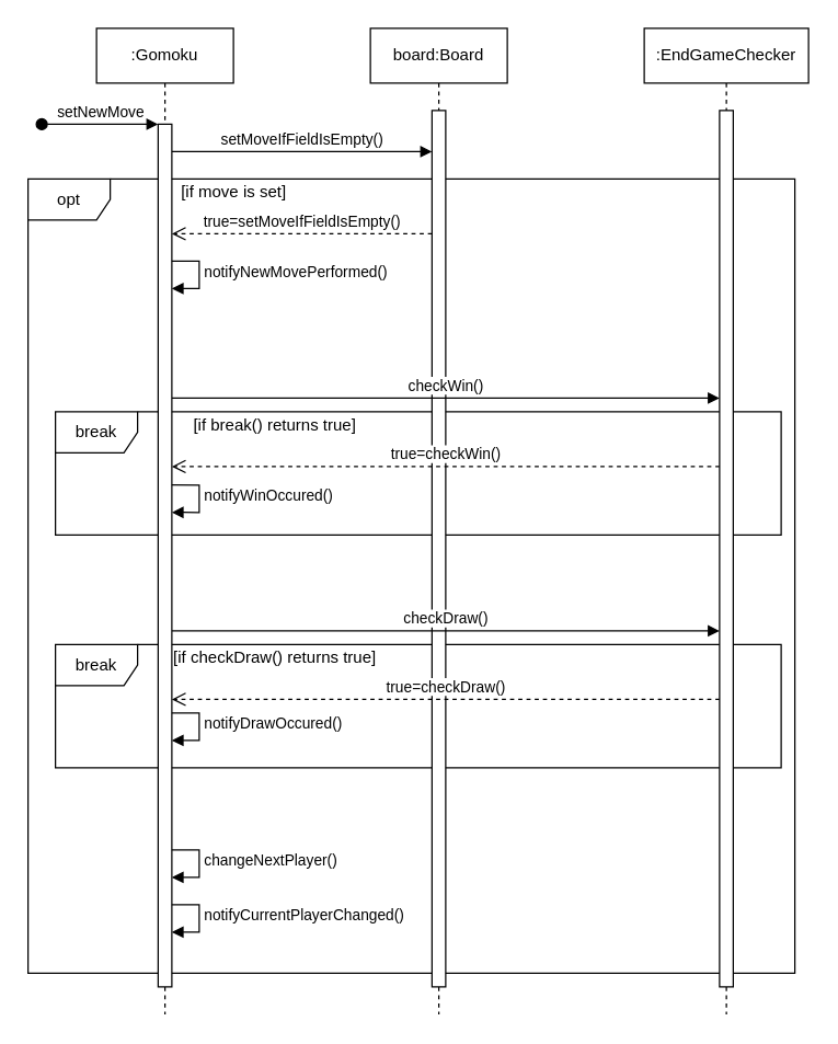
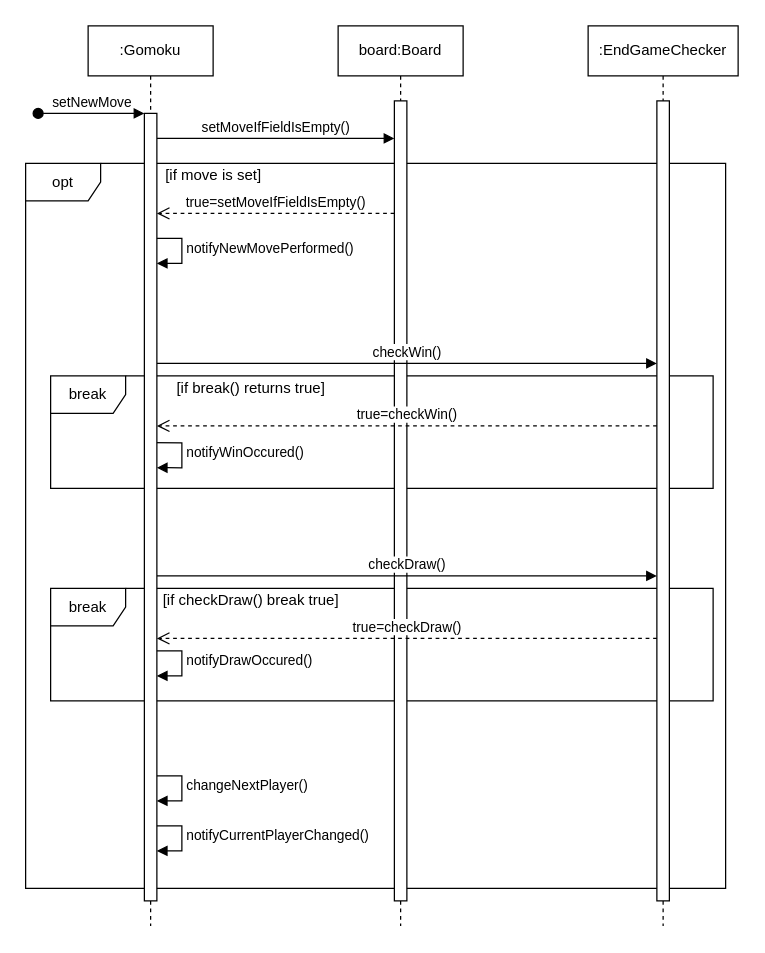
  <mxCell id="0" />
  <mxCell id="1" parent="0" />
  <mxCell id="2" value="break" style="shape=umlFrame;whiteSpace=wrap;html=1;" parent="1" vertex="1"><mxGeometry x="40" y="470" width="530" height="90" as="geometry" /></mxCell>
  <mxCell id="3" value="break" style="shape=umlFrame;whiteSpace=wrap;html=1;" parent="1" vertex="1"><mxGeometry x="40" y="300" width="530" height="90" as="geometry" /></mxCell>
  <mxCell id="4" value="opt" style="shape=umlFrame;whiteSpace=wrap;html=1;" parent="1" vertex="1"><mxGeometry x="20" y="130" width="560" height="580" as="geometry" /></mxCell>
  <mxCell id="5" value=":EndGameChecker" style="shape=umlLifeline;perimeter=lifelinePerimeter;whiteSpace=wrap;html=1;container=1;collapsible=0;recursiveResize=0;outlineConnect=0;" parent="1" vertex="1"><mxGeometry x="470" y="20" width="120" height="720" as="geometry" /></mxCell>
  <mxCell id="6" value="" style="html=1;points=[];perimeter=orthogonalPerimeter;" parent="1" vertex="1"><mxGeometry x="525" y="80" width="10" height="640" as="geometry" /></mxCell>
  <mxCell id="7" value=":Gomoku" style="shape=umlLifeline;perimeter=lifelinePerimeter;whiteSpace=wrap;html=1;container=1;collapsible=0;recursiveResize=0;outlineConnect=0;" parent="1" vertex="1"><mxGeometry x="70" y="20" width="100" height="720" as="geometry" /></mxCell>
  <mxCell id="8" value="notifyCurrentPlayerChanged()" style="edgeStyle=orthogonalEdgeStyle;html=1;align=left;spacingLeft=2;endArrow=block;rounded=0;entryX=1;entryY=0;" parent="1" edge="1"><mxGeometry relative="1" as="geometry"><mxPoint x="120" y="660" as="sourcePoint" /><Array as="points"><mxPoint x="145" y="660" /></Array><mxPoint x="125" y="680" as="targetPoint" /></mxGeometry></mxCell>
  <mxCell id="9" value="changeNextPlayer()" style="edgeStyle=orthogonalEdgeStyle;html=1;align=left;spacingLeft=2;endArrow=block;rounded=0;entryX=1;entryY=0;" parent="1" edge="1"><mxGeometry relative="1" as="geometry"><mxPoint x="120" y="620" as="sourcePoint" /><Array as="points"><mxPoint x="145" y="620" /></Array><mxPoint x="125" y="640" as="targetPoint" /></mxGeometry></mxCell>
  <mxCell id="10" value="notifyDrawOccured()" style="edgeStyle=orthogonalEdgeStyle;html=1;align=left;spacingLeft=2;endArrow=block;rounded=0;entryX=1;entryY=0;" parent="1" edge="1"><mxGeometry relative="1" as="geometry"><mxPoint x="120" y="520" as="sourcePoint" /><Array as="points"><mxPoint x="145" y="520" /></Array><mxPoint x="125" y="540" as="targetPoint" /></mxGeometry></mxCell>
  <mxCell id="11" value="notifyWinOccured()" style="edgeStyle=orthogonalEdgeStyle;html=1;align=left;spacingLeft=2;endArrow=block;rounded=0;entryX=1;entryY=0;" parent="1" edge="1"><mxGeometry relative="1" as="geometry"><mxPoint x="120" y="353.48" as="sourcePoint" /><Array as="points"><mxPoint x="145" y="353.48" /></Array><mxPoint x="125" y="373.48" as="targetPoint" /></mxGeometry></mxCell>
  <mxCell id="12" value="notifyNewMovePerformed()" style="edgeStyle=orthogonalEdgeStyle;html=1;align=left;spacingLeft=2;endArrow=block;rounded=0;entryX=1;entryY=0;" parent="1" edge="1"><mxGeometry relative="1" as="geometry"><mxPoint x="120" y="190" as="sourcePoint" /><Array as="points"><mxPoint x="145" y="190" /><mxPoint x="145" y="210" /></Array><mxPoint x="125" y="210" as="targetPoint" /></mxGeometry></mxCell>
  <mxCell id="13" value="&lt;div&gt;board:Board&lt;/div&gt;" style="shape=umlLifeline;perimeter=lifelinePerimeter;whiteSpace=wrap;html=1;container=1;collapsible=0;recursiveResize=0;outlineConnect=0;" parent="1" vertex="1"><mxGeometry x="270" y="20" width="100" height="720" as="geometry" /></mxCell>
  <mxCell id="14" value="" style="html=1;points=[];perimeter=orthogonalPerimeter;" parent="13" vertex="1"><mxGeometry x="45" y="60" width="10" height="640" as="geometry" /></mxCell>
  <mxCell id="15" value="setNewMove" style="html=1;verticalAlign=bottom;startArrow=oval;endArrow=block;startSize=8;" parent="1" target="25" edge="1"><mxGeometry relative="1" as="geometry"><mxPoint x="30" y="90" as="sourcePoint" /></mxGeometry></mxCell>
  <mxCell id="16" value="setMoveIfFieldIsEmpty()" style="html=1;verticalAlign=bottom;endArrow=block;" parent="1" source="25" target="14" edge="1"><mxGeometry width="80" relative="1" as="geometry"><mxPoint x="130" y="110" as="sourcePoint" /><mxPoint x="210" y="110" as="targetPoint" /><Array as="points"><mxPoint x="290" y="110" /></Array></mxGeometry></mxCell>
  <mxCell id="17" value="true=setMoveIfFieldIsEmpty()" style="html=1;verticalAlign=bottom;endArrow=open;dashed=1;endSize=8;" parent="1" source="14" target="25" edge="1"><mxGeometry relative="1" as="geometry"><mxPoint x="260" y="140" as="sourcePoint" /><mxPoint x="180" y="140" as="targetPoint" /><Array as="points"><mxPoint x="270" y="170" /></Array></mxGeometry></mxCell>
  <mxCell id="18" value="[if move is set]" style="text;html=1;align=center;verticalAlign=middle;resizable=0;points=[];autosize=1;" parent="1" vertex="1"><mxGeometry x="125" y="130" width="90" height="20" as="geometry" /></mxCell>
  <mxCell id="19" value="checkWin()" style="html=1;verticalAlign=bottom;endArrow=block;" parent="1" source="25" target="6" edge="1"><mxGeometry width="80" relative="1" as="geometry"><mxPoint x="150" y="280" as="sourcePoint" /><mxPoint x="230" y="280" as="targetPoint" /><Array as="points"><mxPoint x="220" y="290" /></Array></mxGeometry></mxCell>
  <mxCell id="20" value="true=checkWin()" style="html=1;verticalAlign=bottom;endArrow=open;dashed=1;endSize=8;" parent="1" source="6" target="25" edge="1"><mxGeometry relative="1" as="geometry"><mxPoint x="250" y="350" as="sourcePoint" /><mxPoint x="170" y="350" as="targetPoint" /><Array as="points"><mxPoint x="220" y="340" /></Array></mxGeometry></mxCell>
  <mxCell id="21" value="[if break() returns true]" style="text;html=1;align=center;verticalAlign=middle;resizable=0;points=[];autosize=1;" parent="1" vertex="1"><mxGeometry x="120" y="300" width="160" height="20" as="geometry" /></mxCell>
  <mxCell id="22" value="checkDraw()" style="html=1;verticalAlign=bottom;endArrow=block;" parent="1" target="6" edge="1"><mxGeometry width="80" relative="1" as="geometry"><mxPoint x="125" y="460" as="sourcePoint" /><mxPoint x="205" y="460" as="targetPoint" /></mxGeometry></mxCell>
  <mxCell id="23" value="true=checkDraw()" style="html=1;verticalAlign=bottom;endArrow=open;dashed=1;endSize=8;" parent="1" edge="1" source="6"><mxGeometry relative="1" as="geometry"><mxPoint x="315" y="510" as="sourcePoint" /><mxPoint x="125" y="510" as="targetPoint" /><Array as="points"><mxPoint x="220" y="510" /></Array></mxGeometry></mxCell>
- <mxCell id="24" value="[if checkDraw() returns true]" style="text;html=1;align=center;verticalAlign=middle;resizable=0;points=[];autosize=1;" parent="1" vertex="1"><mxGeometry x="120" y="470" width="160" height="20" as="geometry" /></mxCell>
+ <mxCell id="24" value="[if checkDraw() break true]" style="text;html=1;align=center;verticalAlign=middle;resizable=0;points=[];autosize=1;" parent="1" vertex="1"><mxGeometry x="120" y="470" width="160" height="20" as="geometry" /></mxCell>
  <mxCell id="25" value="" style="html=1;points=[];perimeter=orthogonalPerimeter;" parent="1" vertex="1"><mxGeometry x="115" y="90" width="10" height="630" as="geometry" /></mxCell>
